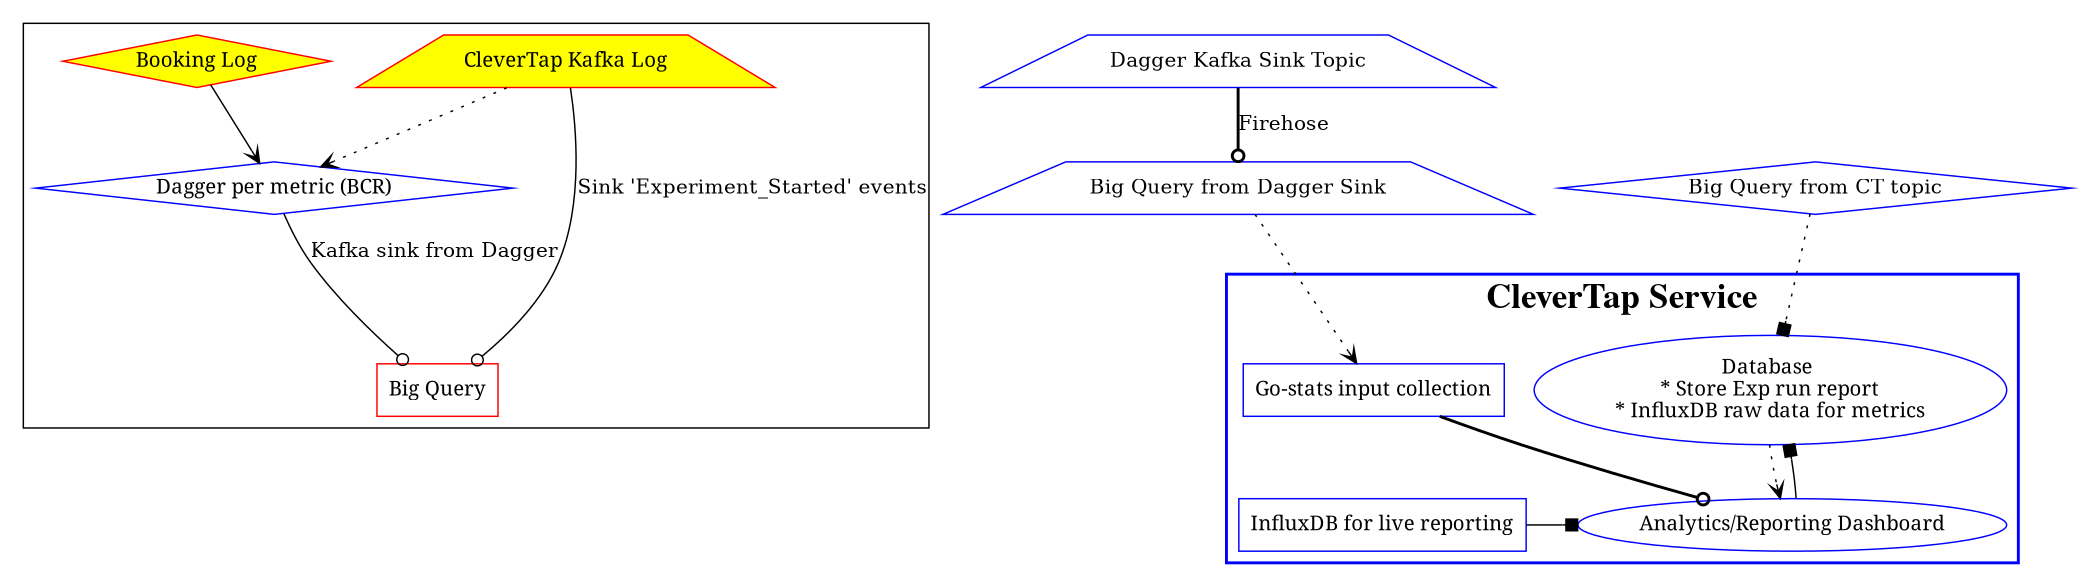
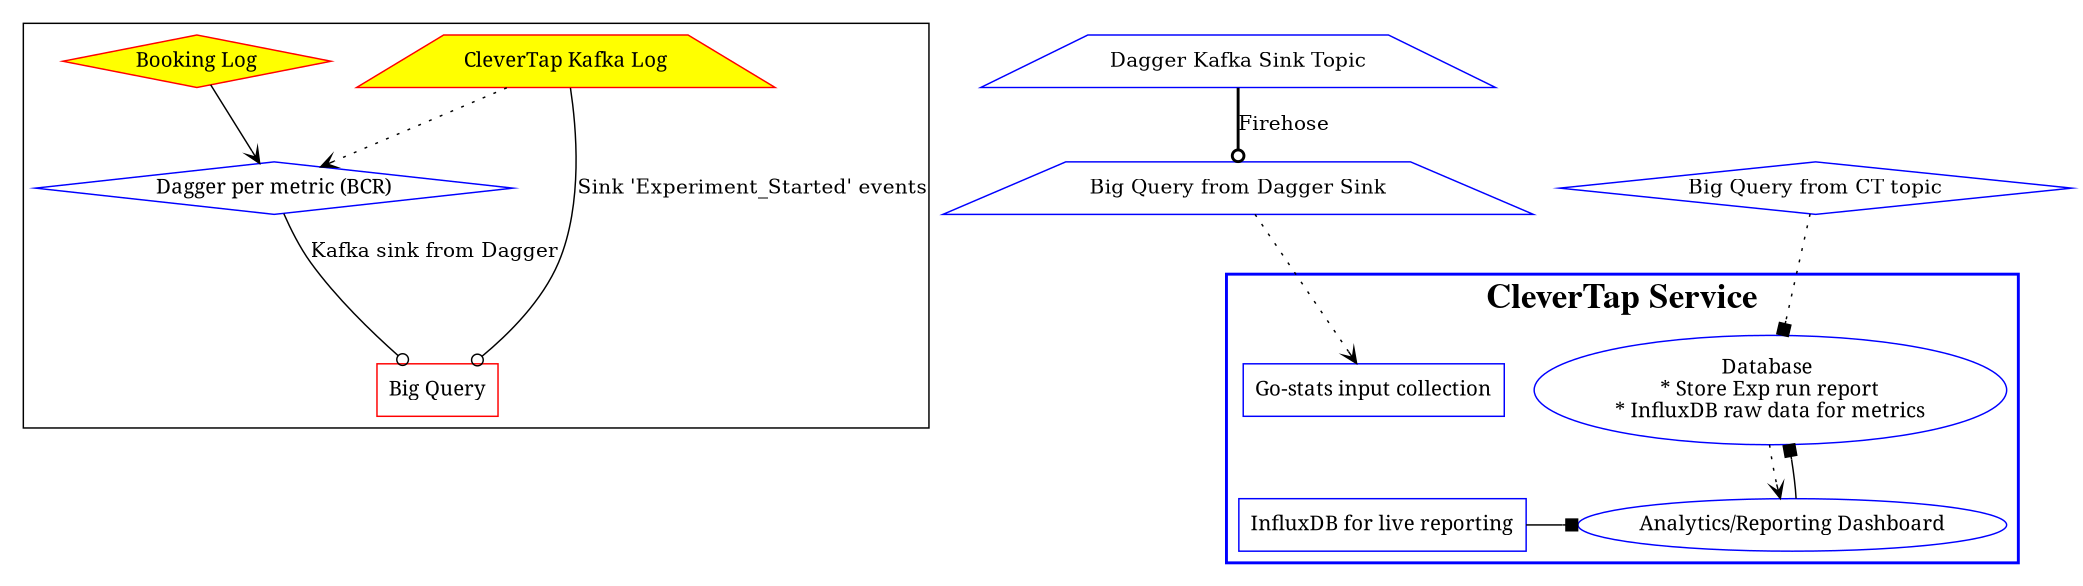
  digraph {
    node [color=blue fontname=serif shape=trapezium]
    edge [arrowhead=vee style=solid]
    n1 [color=red fillcolor=yellow label="CleverTap Kafka Log" style=filled]
    n2 [color=red fillcolor=yellow label="Booking Log" shape=diamond style=filled]
    n3 [label="Dagger per metric (BCR)" shape=diamond]
    n4 [color=red label="Big Query" shape=box]
    n5 [label="Database \n* Store Exp run report\n* InfluxDB raw data for metrics" shape=ellipse]
    n6 [label="Go-stats input collection" shape=box]
    n7 [label="Analytics/Reporting Dashboard" shape=ellipse]
    n8 [label="InfluxDB for live reporting" shape=box]
    n9 [label="Dagger Kafka Sink Topic" fontname=""]
    n10 [label="Big Query from Dagger Sink" fontname=""]
    n11 [label="Big Query from CT topic" shape=diamond fontname=""]
    subgraph cluster_1 {
      n1
      n2
      n3
      n4
    }
    subgraph cluster_2 {
      color=blue
      fontname="times bold"
      fontsize=24
      label="CleverTap Service"
      style=bold
      subgraph sub_3 {
        color=blue
        fontname="times bold"
        fontsize=24
        label="Backend Service"
        rank=same
        style=bold
        n5
        n6
      }
      subgraph sub_4 {
        color=blue
        fontname="times bold"
        fontsize=24
        label="Backend Service"
        rank=same
        style=bold
        n7
        n8
      }
    }
    n1 -> n3 [style=dotted]
    n1 -> n4 [arrowhead=odot label="Sink 'Experiment_Started' events"]
    n2 -> n3
    n3 -> n4 [arrowhead=odot label="Kafka sink from Dagger"]
    n5 -> n7 [style=dotted]
-   n6 -> n7 [arrowhead=odot style=bold]
    n7 -> n5 [arrowhead=box]
    n8 -> n7 [arrowhead=box]
    n9 -> n10 [arrowhead=odot label=Firehose style=bold]
    n10 -> n6 [style=dotted]
    n11 -> n5 [arrowhead=box style=dotted]
  }
